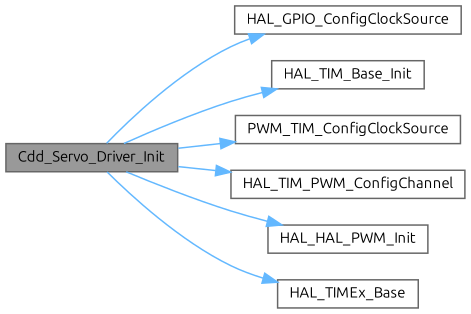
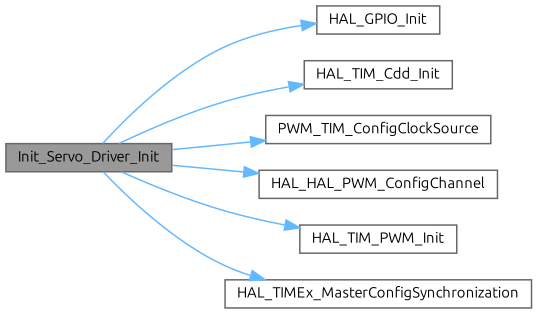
  digraph {
    fontname=Ubuntu
    rankdir=LR
    node [color=grey40 fillcolor=white fontname=Ubuntu fontsize=10 shape=box style=filled]
    edge [color=steelblue1 fontname=Ubuntu fontsize=10 labelfontname=Helvetica labelfontsize=10 style=solid]
-   n1 [color=gray40 fillcolor=grey60 fontcolor=black height=0.2 label=Cdd_Servo_Driver_Init width=0.4]
-   n2 [height=0.2 label=HAL_GPIO_ConfigClockSource width=0.4]
-   n3 [height=0.2 label=HAL_TIM_Base_Init width=0.4]
+   n1 [color=gray40 fillcolor=grey60 fontcolor=black height=0.2 label=Init_Servo_Driver_Init width=0.4]
+   n2 [height=0.2 label=HAL_GPIO_Init width=0.4]
+   n3 [height=0.2 label=HAL_TIM_Cdd_Init width=0.4]
    n4 [height=0.2 label=PWM_TIM_ConfigClockSource width=0.4]
-   n5 [height=0.2 label=HAL_TIM_PWM_ConfigChannel width=0.4]
-   n6 [height=0.2 label=HAL_HAL_PWM_Init width=0.4]
-   n7 [height=0.2 label=HAL_TIMEx_Base width=0.4]
+   n5 [height=0.2 label=HAL_HAL_PWM_ConfigChannel width=0.4]
+   n6 [height=0.2 label=HAL_TIM_PWM_Init width=0.4]
+   n7 [height=0.2 label=HAL_TIMEx_MasterConfigSynchronization width=0.4]
    n1 -> n2
    n1 -> n3
    n1 -> n4
    n1 -> n5
    n1 -> n6
    n1 -> n7
  }
